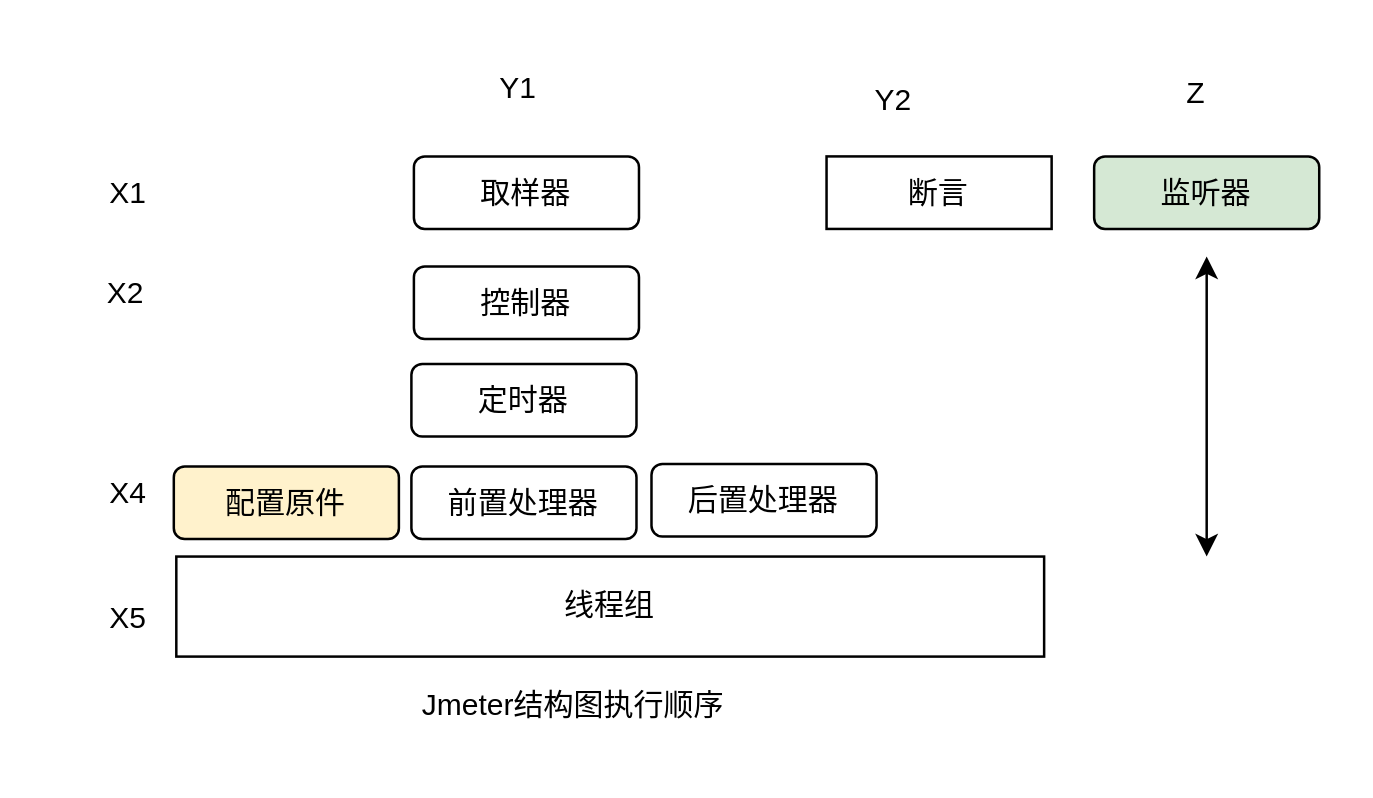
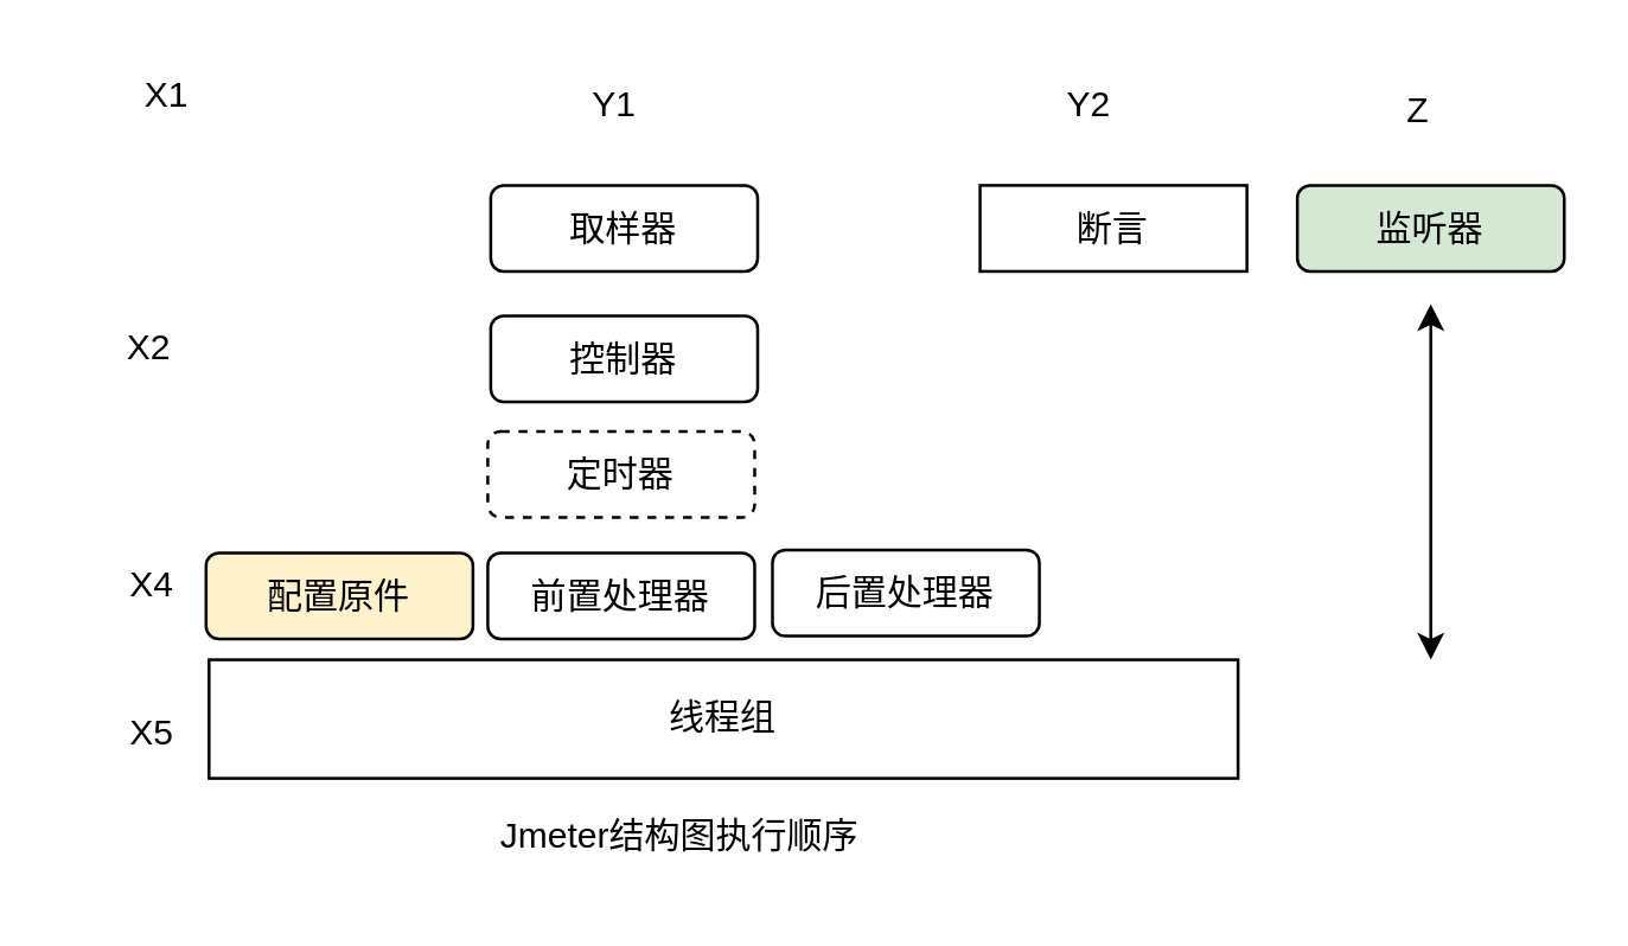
  <mxCell id="0" />
  <mxCell id="1" parent="0" />
  <mxCell id="2" value="线程组" style="rounded=0;whiteSpace=wrap;html=1;" vertex="1" parent="1"><mxGeometry x="70" y="222" width="347" height="40" as="geometry" /></mxCell>
  <mxCell id="3" value="Jmeter结构图执行顺序" style="text;html=1;strokeColor=none;fillColor=none;align=center;verticalAlign=middle;whiteSpace=wrap;rounded=0;" vertex="1" parent="1"><mxGeometry x="109" y="267" width="240" height="30" as="geometry" /></mxCell>
  <mxCell id="4" value="X5" style="text;html=1;strokeColor=none;fillColor=none;align=center;verticalAlign=middle;whiteSpace=wrap;rounded=0;" vertex="1" parent="1"><mxGeometry x="21" y="232" width="60" height="30" as="geometry" /></mxCell>
  <mxCell id="5" value="X4" style="text;html=1;strokeColor=none;fillColor=none;align=center;verticalAlign=middle;whiteSpace=wrap;rounded=0;" vertex="1" parent="1"><mxGeometry x="21" y="182" width="60" height="30" as="geometry" /></mxCell>
  <mxCell id="6" value="X2" style="text;html=1;strokeColor=none;fillColor=none;align=center;verticalAlign=middle;whiteSpace=wrap;rounded=0;" vertex="1" parent="1"><mxGeometry x="20" y="102" width="60" height="30" as="geometry" /></mxCell>
- <mxCell id="7" value="X1" style="text;html=1;strokeColor=none;fillColor=none;align=center;verticalAlign=middle;whiteSpace=wrap;rounded=0;" vertex="1" parent="1"><mxGeometry x="21" y="62" width="60" height="30" as="geometry" /></mxCell>
+ <mxCell id="7" value="X1" style="text;html=1;strokeColor=none;fillColor=none;align=center;verticalAlign=middle;whiteSpace=wrap;rounded=0;" vertex="1" parent="1"><mxGeometry x="26" y="17" width="60" height="30" as="geometry" /></mxCell>
  <mxCell id="8" value="Y1" style="text;html=1;strokeColor=none;fillColor=none;align=center;verticalAlign=middle;whiteSpace=wrap;rounded=0;" vertex="1" parent="1"><mxGeometry x="177" y="20" width="60" height="30" as="geometry" /></mxCell>
- <mxCell id="9" value="Y2" style="text;html=1;strokeColor=none;fillColor=none;align=center;verticalAlign=middle;whiteSpace=wrap;rounded=0;" vertex="1" parent="1"><mxGeometry x="328" y="25" width="58" height="30" as="geometry" /></mxCell>
+ <mxCell id="9" value="Y2" style="text;html=1;strokeColor=none;fillColor=none;align=center;verticalAlign=middle;whiteSpace=wrap;rounded=0;" vertex="1" parent="1"><mxGeometry x="338" y="20" width="58" height="30" as="geometry" /></mxCell>
  <mxCell id="10" value="Z" style="text;html=1;strokeColor=none;fillColor=none;align=center;verticalAlign=middle;whiteSpace=wrap;rounded=0;" vertex="1" parent="1"><mxGeometry x="448" y="22" width="60" height="30" as="geometry" /></mxCell>
  <mxCell id="11" value="前置处理器" style="rounded=1;whiteSpace=wrap;html=1;" vertex="1" parent="1"><mxGeometry x="164" y="186" width="90" height="29" as="geometry" /></mxCell>
- <mxCell id="12" value="定时器" style="rounded=1;whiteSpace=wrap;html=1;" vertex="1" parent="1"><mxGeometry x="164" y="145" width="90" height="29" as="geometry" /></mxCell>
+ <mxCell id="12" value="定时器" style="rounded=1;whiteSpace=wrap;html=1;dashed=1;" vertex="1" parent="1"><mxGeometry x="164" y="145" width="90" height="29" as="geometry" /></mxCell>
  <mxCell id="13" value="控制器" style="rounded=1;whiteSpace=wrap;html=1;" vertex="1" parent="1"><mxGeometry x="165" y="106" width="90" height="29" as="geometry" /></mxCell>
  <mxCell id="14" value="取样器" style="rounded=1;whiteSpace=wrap;html=1;" vertex="1" parent="1"><mxGeometry x="165" y="62" width="90" height="29" as="geometry" /></mxCell>
  <mxCell id="15" value="配置原件" style="rounded=1;whiteSpace=wrap;html=1;fillColor=#fff2cc;" vertex="1" parent="1"><mxGeometry x="69" y="186" width="90" height="29" as="geometry" /></mxCell>
  <mxCell id="16" value="后置处理器" style="rounded=1;whiteSpace=wrap;html=1;" vertex="1" parent="1"><mxGeometry x="260" y="185" width="90" height="29" as="geometry" /></mxCell>
  <mxCell id="17" value="断言" style="whiteSpace=wrap;html=1;rounded=0;" vertex="1" parent="1"><mxGeometry x="330" y="62" width="90" height="29" as="geometry" /></mxCell>
  <mxCell id="18" value="监听器" style="rounded=1;whiteSpace=wrap;html=1;fillColor=#d5e8d4;" vertex="1" parent="1"><mxGeometry x="437" y="62" width="90" height="29" as="geometry" /></mxCell>
  <mxCell id="19" value="" style="endArrow=classic;startArrow=classic;html=1;" edge="1" parent="1"><mxGeometry width="50" height="50" relative="1" as="geometry"><mxPoint x="482" y="222" as="sourcePoint" /><mxPoint x="482" y="102" as="targetPoint" /></mxGeometry></mxCell>
